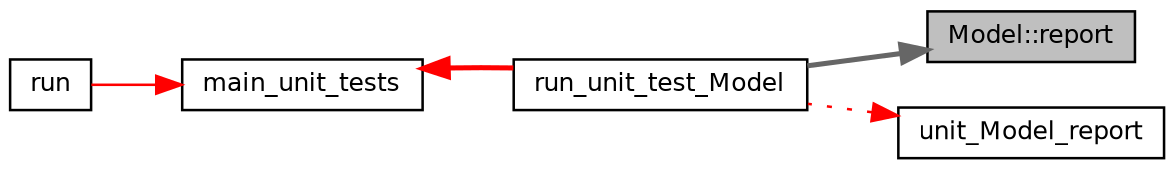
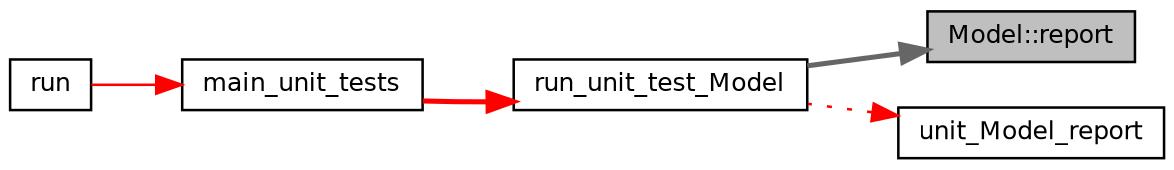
  digraph {
    rankdir=RL
    node [color=black fillcolor=white fontname=Helvetica fontsize=10 shape=record style=filled]
    edge [color=red dir=back fontname=Helvetica fontsize=10 labelfontname=Helvetica labelfontsize=10 style=bold]
    n1 [fillcolor=grey75 fontcolor=black height=0.2 label="Model::report" width=0.4]
    n2 [height=0.2 label=run_unit_test_Model width=0.4]
    n3 [height=0.2 label=unit_Model_report width=0.4]
    n4 [height=0.2 label=main_unit_tests width=0.4]
    n5 [height=0.2 label=run width=0.4]
    n1 -> n2 [color=gray40]
-   n4 -> n2
+   n2 -> n4
    n3 -> n2 [style=dotted]
    n4 -> n5 [style=solid]
  }
